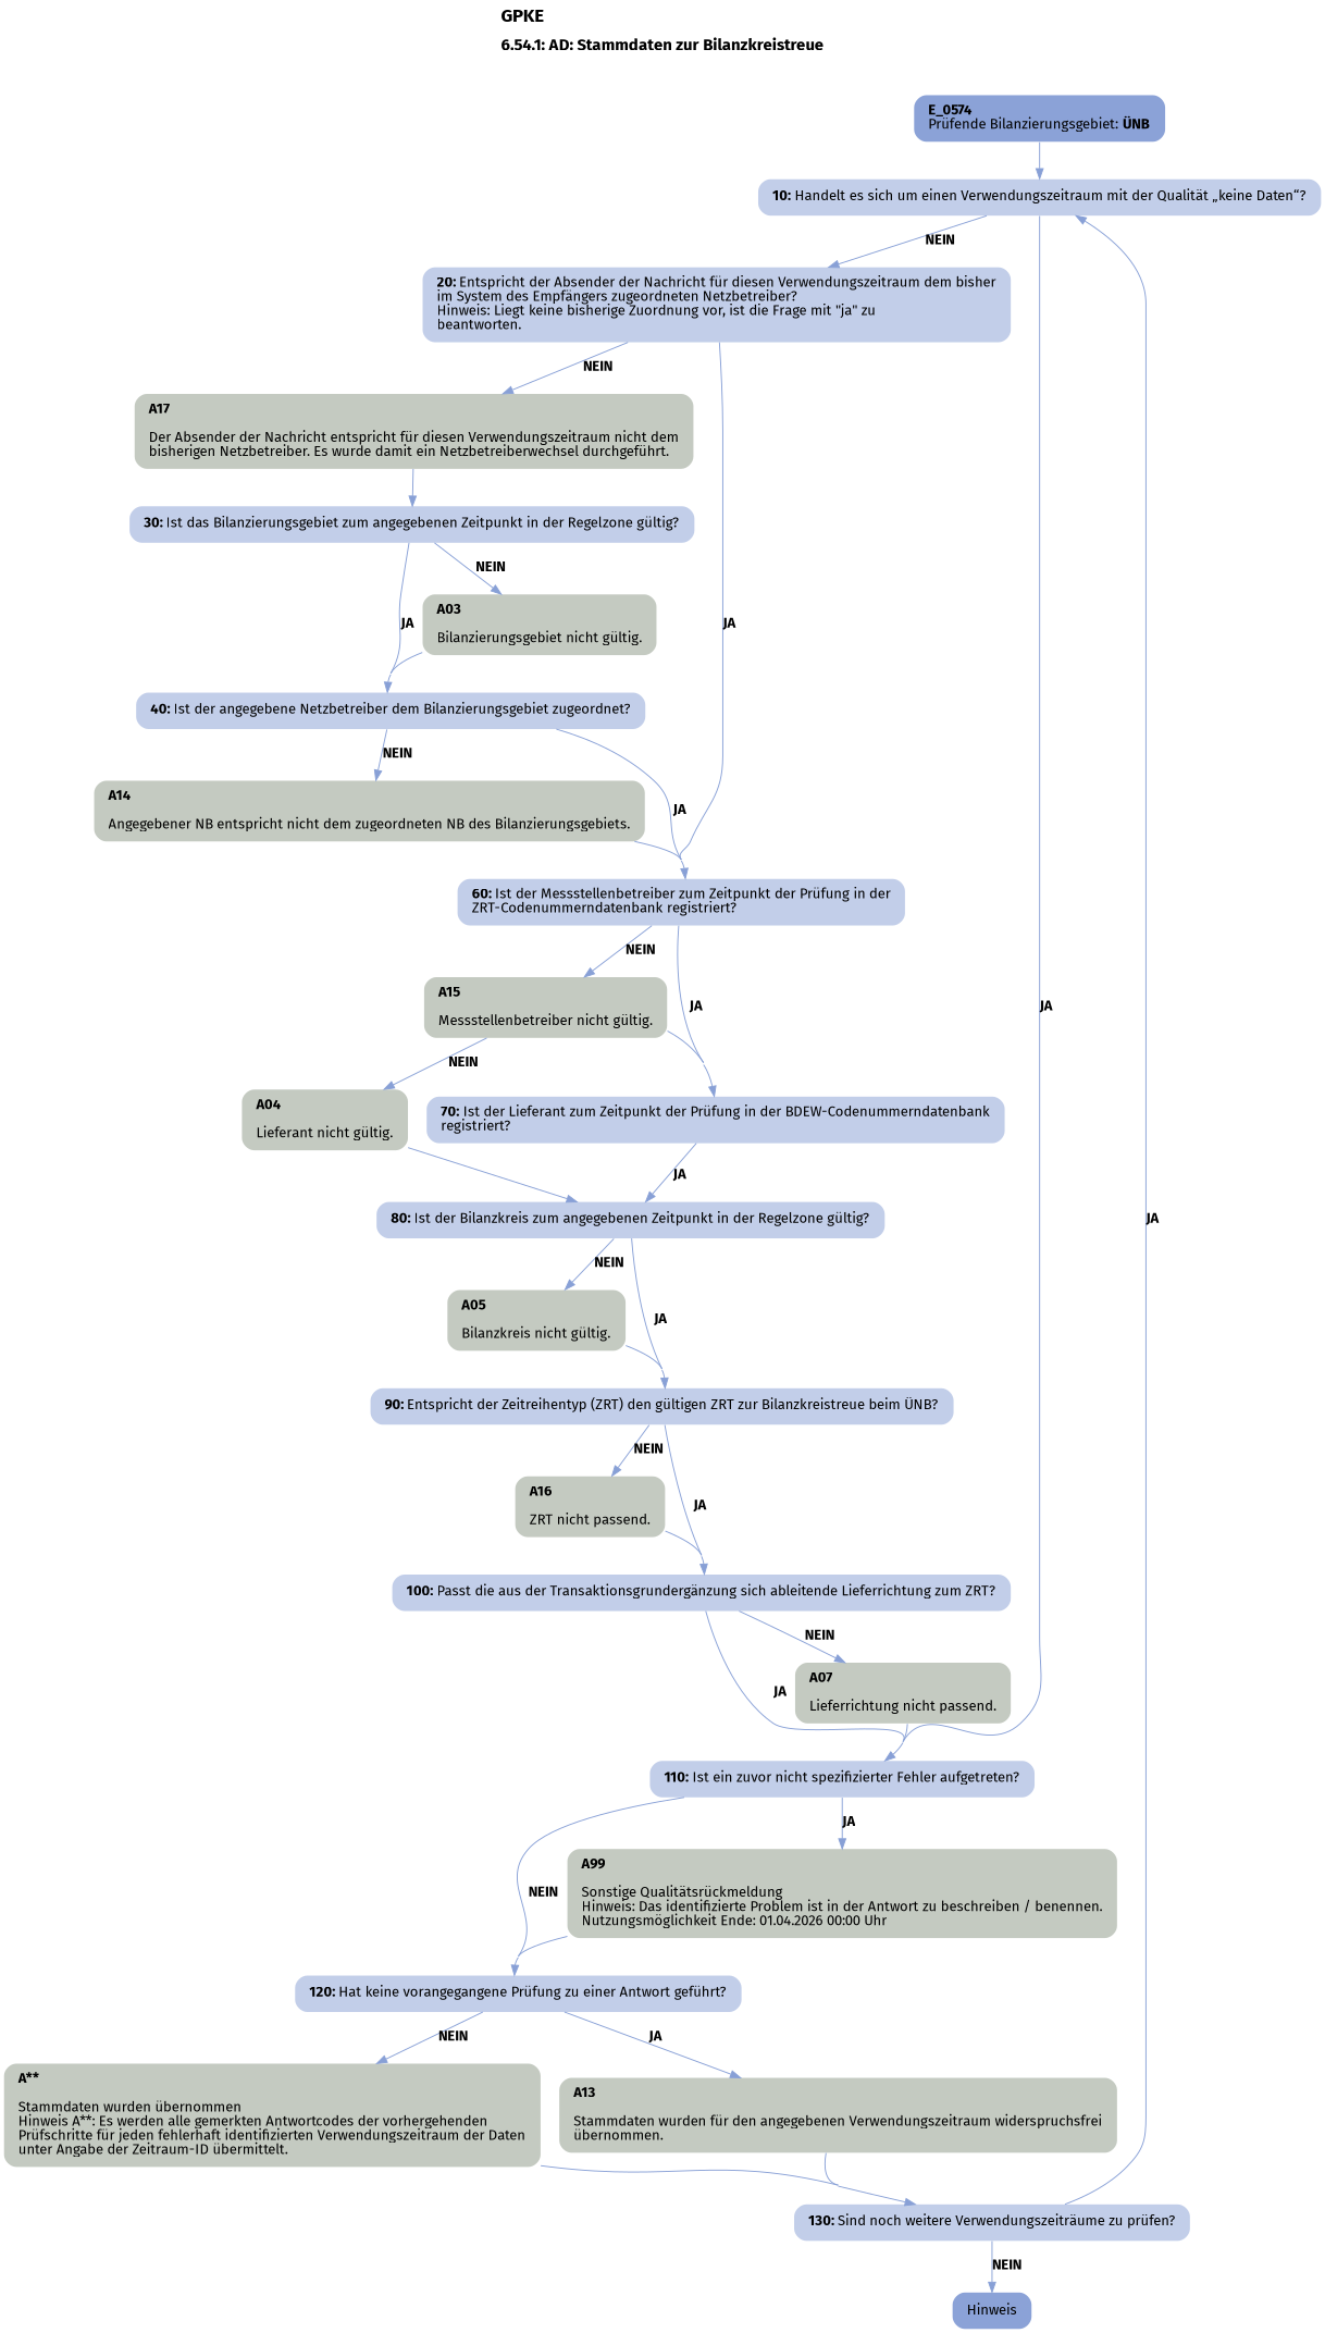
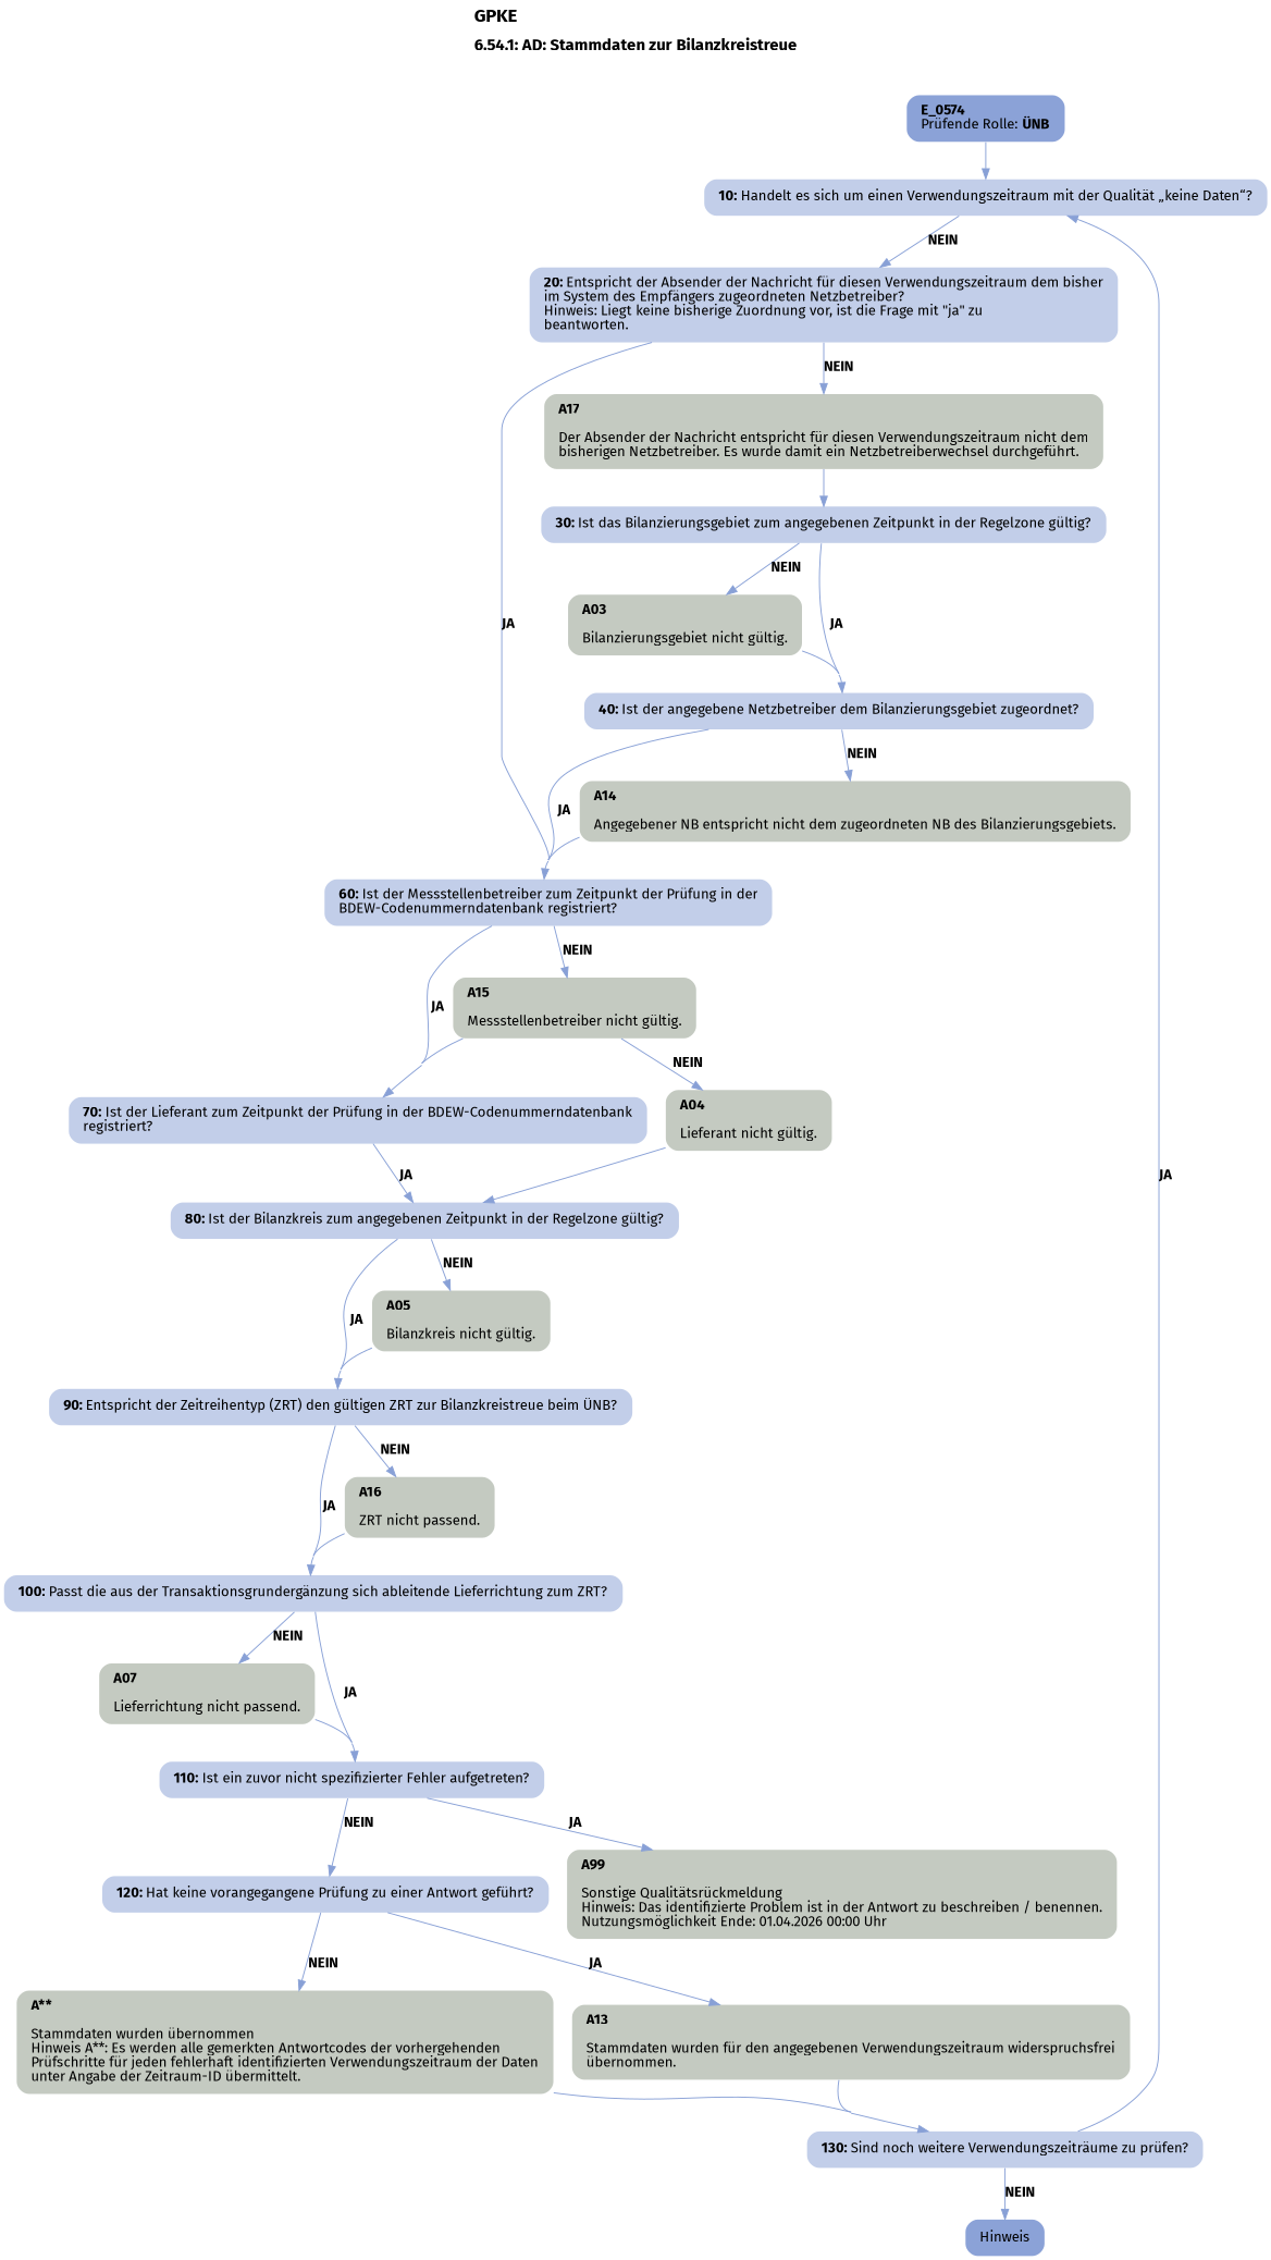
  digraph {
    concentrate=true
    fontname="Fira Sans"
    fontsize=12
    label=<<B><FONT POINT-SIZE="18">GPKE</FONT></B><BR align="left"/><BR/><B><FONT POINT-SIZE="16">6.54.1: AD: Stammdaten zur Bilanzkreistreue</FONT></B><BR align="left"/><BR/><BR/><BR/>>
    labelloc=t
    pack=true
    packmode=array
    rankdir=TB
    node [fillcolor="#c2cee9" fontname="Fira Sans" margin="0.2,0.12" penwidth=0.0 shape=box style="filled,rounded"]
    edge [color="#88a0d6" fontname="Fira Sans"]
-   n1 [fillcolor="#8ba2d7" label=<<B>E_0574</B><BR align="left"/><FONT>Prüfende Bilanzierungsgebiet: <B>ÜNB</B></FONT><BR align="center"/>>]
+   n1 [fillcolor="#8ba2d7" label=<<B>E_0574</B><BR align="left"/><FONT>Prüfende Rolle: <B>ÜNB</B></FONT><BR align="center"/>>]
    n2 [label=<<B>10: </B>Handelt es sich um einen Verwendungszeitraum mit der Qualität „keine Daten“?<BR align="left"/>>]
    n3 [label=<<B>20: </B>Entspricht der Absender der Nachricht für diesen Verwendungszeitraum dem bisher<BR align="left"/>im System des Empfängers zugeordneten Netzbetreiber?<BR align="left"/>Hinweis: Liegt keine bisherige Zuordnung vor, ist die Frage mit "ja" zu<BR align="left"/>beantworten.<BR align="left"/>>]
    n4 [label=<<B>110: </B>Ist ein zuvor nicht spezifizierter Fehler aufgetreten?<BR align="left"/>>]
    n5 [fillcolor="#c4cac1" label=<<B>A17</B><BR align="left"/><BR align="left"/><FONT>Der Absender der Nachricht entspricht für diesen Verwendungszeitraum nicht dem<BR align="left"/>bisherigen Netzbetreiber. Es wurde damit ein Netzbetreiberwechsel durchgeführt.<BR align="left"/></FONT>>]
-   n6 [label=<<B>60: </B>Ist der Messstellenbetreiber zum Zeitpunkt der Prüfung in der<BR align="left"/>ZRT-Codenummerndatenbank registriert?<BR align="left"/>>]
+   n6 [label=<<B>60: </B>Ist der Messstellenbetreiber zum Zeitpunkt der Prüfung in der<BR align="left"/>BDEW-Codenummerndatenbank registriert?<BR align="left"/>>]
    n7 [fillcolor="#c4cac1" label=<<B>A99</B><BR align="left"/><BR align="left"/><FONT>Sonstige Qualitätsrückmeldung<BR align="left"/>Hinweis: Das identifizierte Problem ist in der Antwort zu beschreiben / benennen.<BR align="left"/>Nutzungsmöglichkeit Ende: 01.04.2026 00:00 Uhr<BR align="left"/></FONT>>]
    n8 [label=<<B>120: </B>Hat keine vorangegangene Prüfung zu einer Antwort geführt?<BR align="left"/>>]
    n9 [label=<<B>30: </B>Ist das Bilanzierungsgebiet zum angegebenen Zeitpunkt in der Regelzone gültig?<BR align="left"/>>]
    n10 [fillcolor="#c4cac1" label=<<B>A03</B><BR align="left"/><BR align="left"/><FONT>Bilanzierungsgebiet nicht gültig.<BR align="left"/></FONT>>]
    n11 [label=<<B>40: </B>Ist der angegebene Netzbetreiber dem Bilanzierungsgebiet zugeordnet?<BR align="left"/>>]
    n12 [fillcolor="#c4cac1" label=<<B>A14</B><BR align="left"/><BR align="left"/><FONT>Angegebener NB entspricht nicht dem zugeordneten NB des Bilanzierungsgebiets.<BR align="left"/></FONT>>]
    n13 [fillcolor="#c4cac1" label=<<B>A15</B><BR align="left"/><BR align="left"/><FONT>Messstellenbetreiber nicht gültig.<BR align="left"/></FONT>>]
    n14 [label=<<B>70: </B>Ist der Lieferant zum Zeitpunkt der Prüfung in der BDEW-Codenummerndatenbank<BR align="left"/>registriert?<BR align="left"/>>]
    n15 [fillcolor="#c4cac1" label=<<B>A04</B><BR align="left"/><BR align="left"/><FONT>Lieferant nicht gültig.<BR align="left"/></FONT>>]
    n16 [label=<<B>80: </B>Ist der Bilanzkreis zum angegebenen Zeitpunkt in der Regelzone gültig?<BR align="left"/>>]
    n17 [fillcolor="#c4cac1" label=<<B>A05</B><BR align="left"/><BR align="left"/><FONT>Bilanzkreis nicht gültig.<BR align="left"/></FONT>>]
    n18 [label=<<B>90: </B>Entspricht der Zeitreihentyp (ZRT) den gültigen ZRT zur Bilanzkreistreue beim ÜNB?<BR align="left"/>>]
    n19 [fillcolor="#c4cac1" label=<<B>A16</B><BR align="left"/><BR align="left"/><FONT>ZRT nicht passend.<BR align="left"/></FONT>>]
    n20 [label=<<B>100: </B>Passt die aus der Transaktionsgrundergänzung sich ableitende Lieferrichtung zum ZRT?<BR align="left"/>>]
    n21 [fillcolor="#c4cac1" label=<<B>A07</B><BR align="left"/><BR align="left"/><FONT>Lieferrichtung nicht passend.<BR align="left"/></FONT>>]
    n22 [fillcolor="#c4cac1" label=<<B>A13</B><BR align="left"/><BR align="left"/><FONT>Stammdaten wurden für den angegebenen Verwendungszeitraum widerspruchsfrei<BR align="left"/>übernommen.<BR align="left"/></FONT>>]
    n23 [fillcolor="#c4cac1" label=<<B>A**</B><BR align="left"/><BR align="left"/><FONT>Stammdaten wurden übernommen<BR align="left"/>Hinweis A**: Es werden alle gemerkten Antwortcodes der vorhergehenden<BR align="left"/>Prüfschritte für jeden fehlerhaft identifizierten Verwendungszeitraum der Daten<BR align="left"/>unter Angabe der Zeitraum-ID übermittelt.<BR align="left"/></FONT>>]
    n24 [label=<<B>130: </B>Sind noch weitere Verwendungszeiträume zu prüfen?<BR align="left"/>>]
    n25 [fillcolor="#8ba2d7" label=Hinweis]
    n1 -> n2
    n2 -> n3 [label=<<B>NEIN</B>>]
-   n2 -> n4 [label=<<B>JA</B>>]
    n3 -> n5 [label=<<B>NEIN</B>>]
    n3 -> n6 [label=<<B>JA</B>>]
    n4 -> n7 [label=<<B>JA</B>>]
    n4 -> n8 [label=<<B>NEIN</B>>]
    n5 -> n9
    n6 -> n13 [label=<<B>NEIN</B>>]
    n6 -> n14 [label=<<B>JA</B>>]
-   n7 -> n8
    n8 -> n22 [label=<<B>JA</B>>]
    n8 -> n23 [label=<<B>NEIN</B>>]
    n9 -> n10 [label=<<B>NEIN</B>>]
    n9 -> n11 [label=<<B>JA</B>>]
    n10 -> n11
    n11 -> n6 [label=<<B>JA</B>>]
    n11 -> n12 [label=<<B>NEIN</B>>]
    n12 -> n6
    n13 -> n14
    n13 -> n15 [label=<<B>NEIN</B>>]
    n14 -> n16 [label=<<B>JA</B>>]
    n15 -> n16
    n16 -> n17 [label=<<B>NEIN</B>>]
    n16 -> n18 [label=<<B>JA</B>>]
    n17 -> n18
    n18 -> n19 [label=<<B>NEIN</B>>]
    n18 -> n20 [label=<<B>JA</B>>]
    n19 -> n20
    n20 -> n4 [label=<<B>JA</B>>]
    n20 -> n21 [label=<<B>NEIN</B>>]
    n21 -> n4
    n22 -> n24
    n23 -> n24
    n24 -> n2 [label=<<B>JA</B>>]
    n24 -> n25 [label=<<B>NEIN</B>>]
  }
